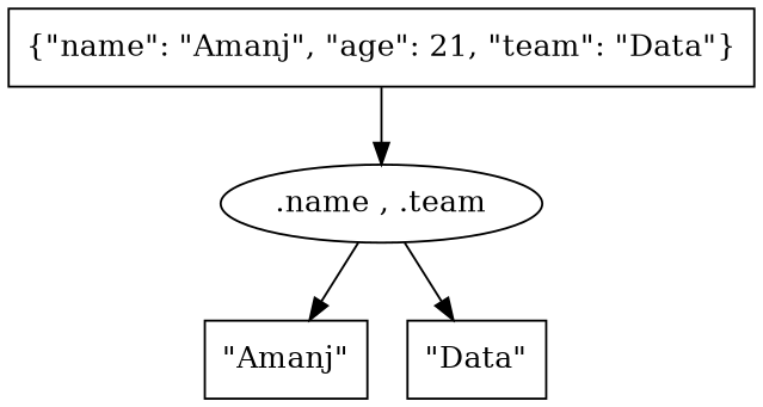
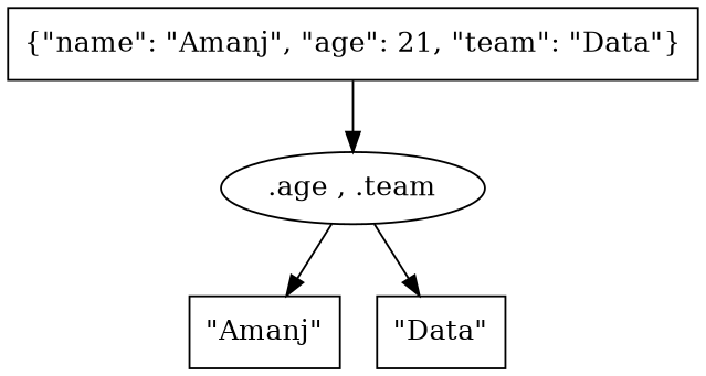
  digraph {
    node [shape=rect]
    n1 [label="{\"name\": \"Amanj\", \"age\": 21, \"team\": \"Data\"}"]
-   n2 [label=".name , .team" shape=""]
+   n2 [label=".age , .team" shape=""]
    n3 [label="\"Amanj\""]
    n4 [label="\"Data\""]
    n1 -> n2
    n2 -> n3
    n2 -> n4
  }
